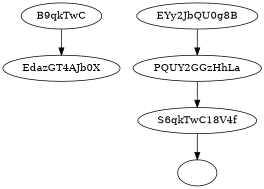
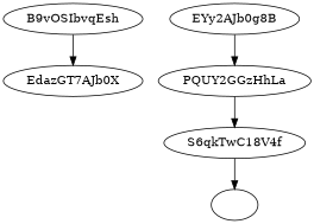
  strict digraph {
-   B9vOSIbvqEsh [label=B9qkTwC]
-   EdazGT4AJb0X
-   EYy2JbQU0g8B
+   B9vOSIbvqEsh
+   EdazGT4AJb0X [label=EdazGT7AJb0X]
+   EYy2JbQU0g8B [label=EYy2AJb0g8B]
    PQUY2GGzHhLa
    S6qkTwC18V4f
    ""
    B9vOSIbvqEsh -> EdazGT4AJb0X
    EYy2JbQU0g8B -> PQUY2GGzHhLa
    PQUY2GGzHhLa -> S6qkTwC18V4f
    S6qkTwC18V4f -> ""
  }
